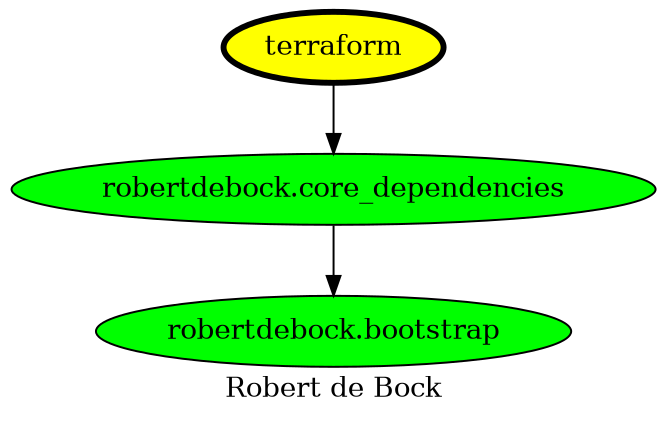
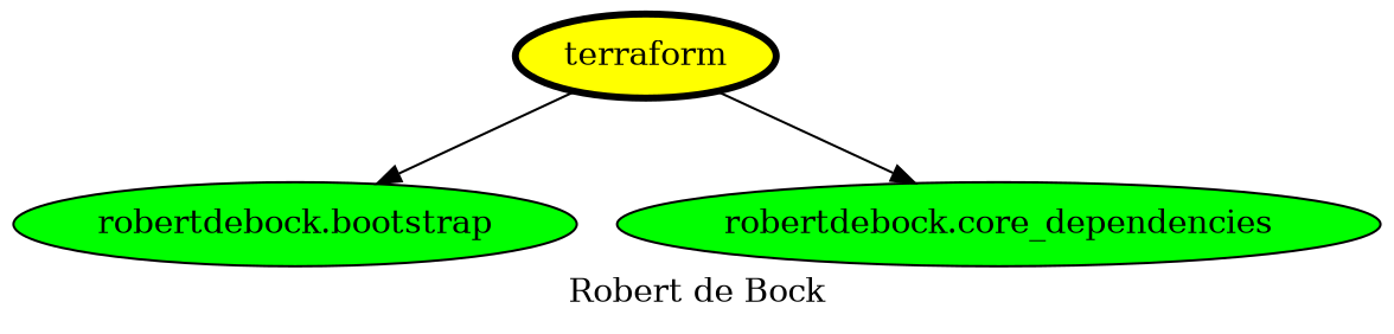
  digraph {
    label="Robert de Bock"
    node [fillcolor=green style=filled]
    terraform [fillcolor=yellow penwidth=3]
    "robertdebock.bootstrap"
    "robertdebock.core_dependencies"
-   "robertdebock.core_dependencies" -> "robertdebock.bootstrap"
+   terraform -> "robertdebock.bootstrap"
    terraform -> "robertdebock.core_dependencies"
  }
